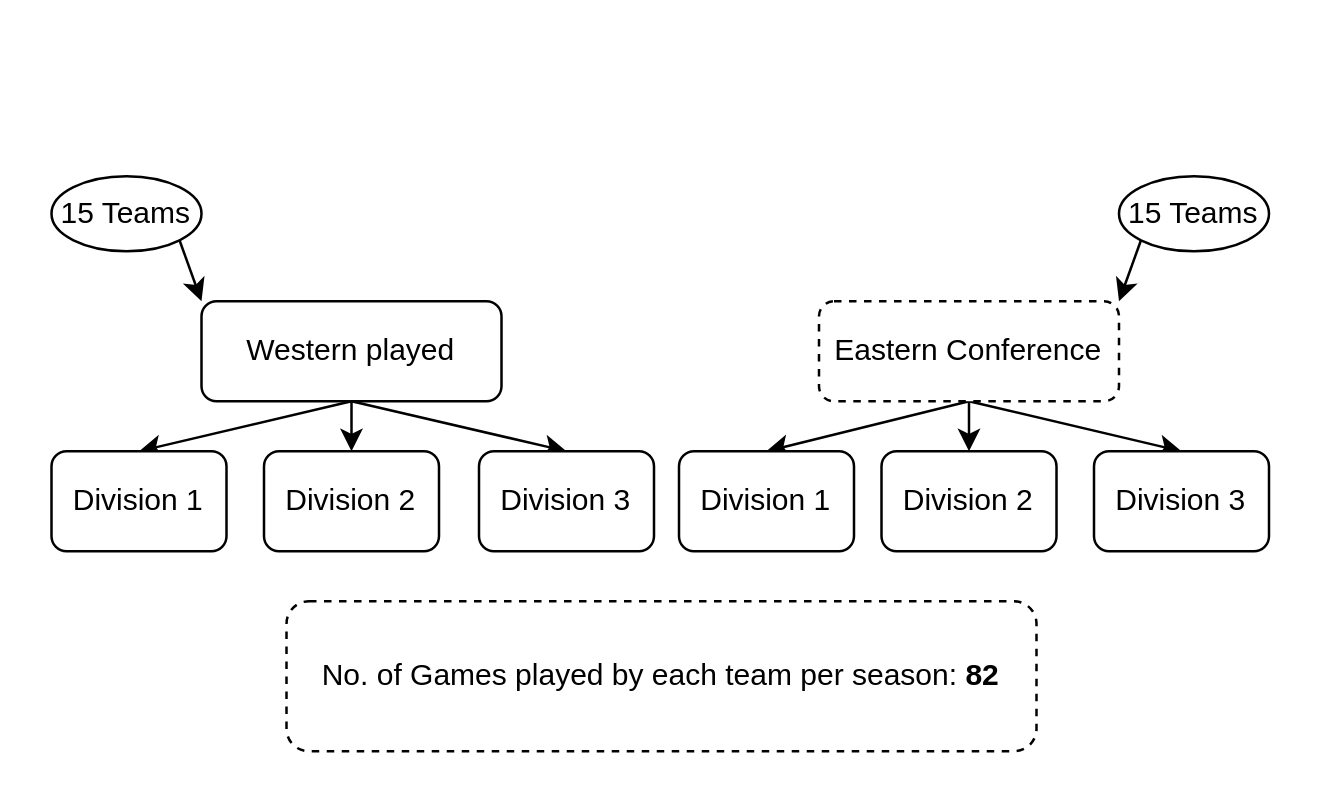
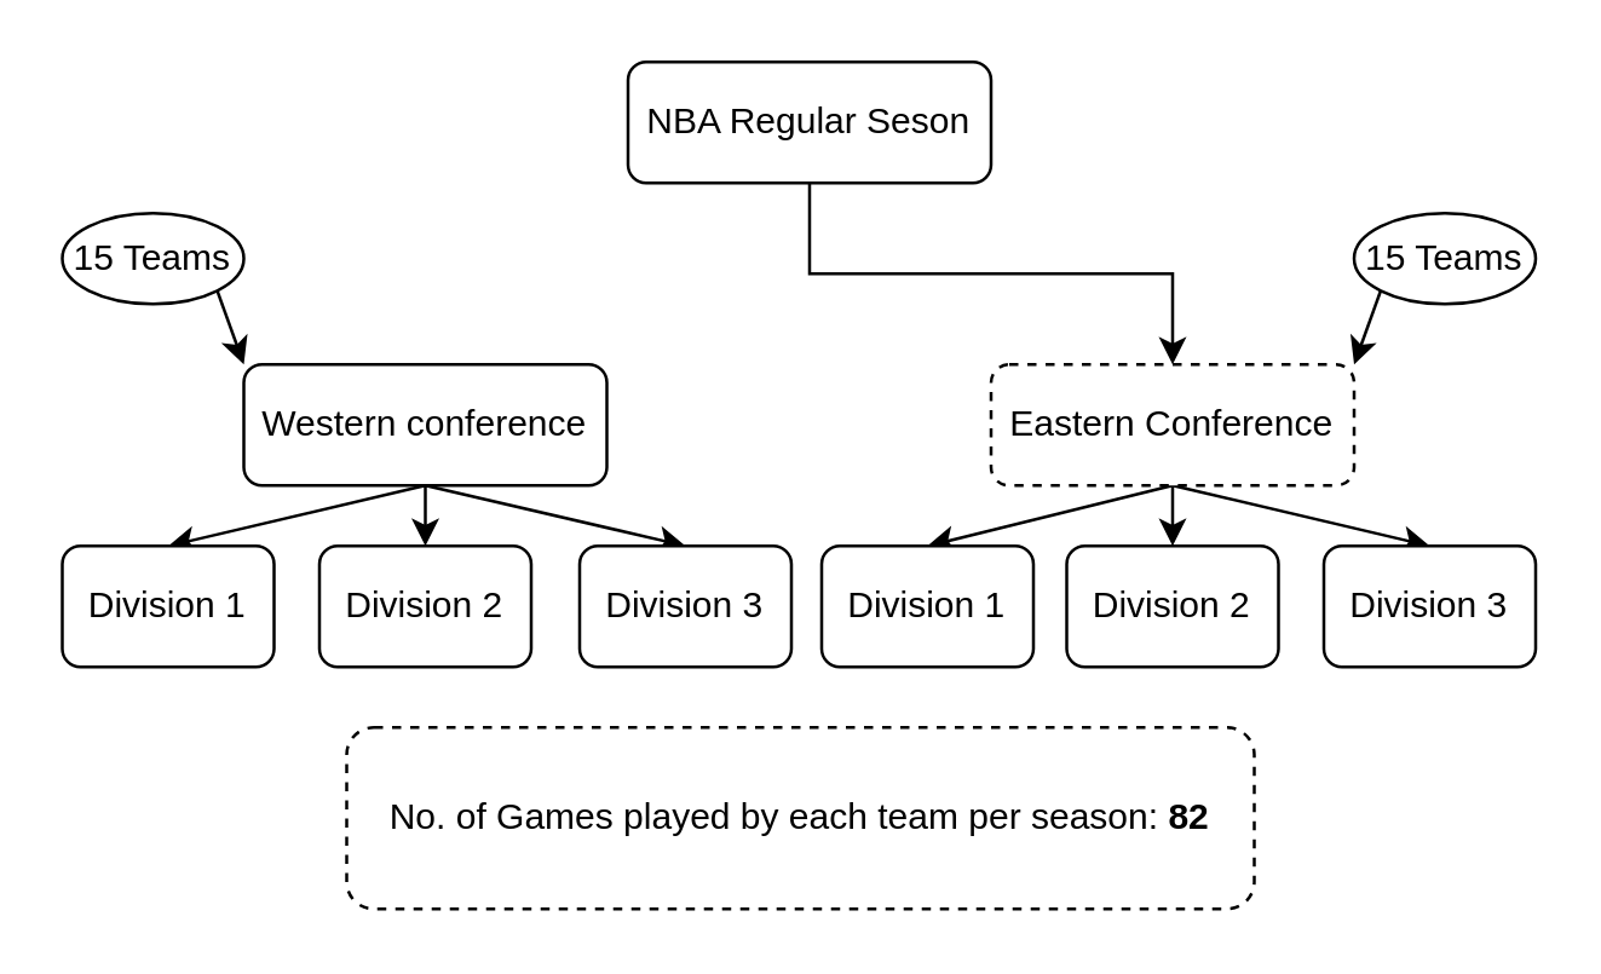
  <mxCell id="0" />
  <mxCell id="1" parent="0" />
+ <mxCell id="2" style="edgeStyle=orthogonalEdgeStyle;rounded=0;orthogonalLoop=1;jettySize=auto;html=1;exitX=0.5;exitY=1;exitDx=0;exitDy=0;" parent="1" source="3" target="11" edge="1"><mxGeometry relative="1" as="geometry"><mxPoint x="321" y="70" as="sourcePoint" /></mxGeometry></mxCell>
+ <mxCell id="3" value="NBA Regular Seson" style="rounded=1;whiteSpace=wrap;html=1;fontSize=12;glass=0;strokeWidth=1;shadow=0;" parent="1" vertex="1"><mxGeometry x="207" y="20" width="120" height="40" as="geometry" /></mxCell>
  <mxCell id="4" style="edgeStyle=none;rounded=0;orthogonalLoop=1;jettySize=auto;html=1;entryX=0.5;entryY=0;entryDx=0;entryDy=0;" parent="1" target="16" edge="1"><mxGeometry relative="1" as="geometry"><mxPoint x="140" y="160" as="sourcePoint" /></mxGeometry></mxCell>
  <mxCell id="5" style="edgeStyle=none;rounded=0;orthogonalLoop=1;jettySize=auto;html=1;exitX=0.5;exitY=1;exitDx=0;exitDy=0;entryX=0.5;entryY=0;entryDx=0;entryDy=0;" parent="1" source="7" target="17" edge="1"><mxGeometry relative="1" as="geometry" /></mxCell>
  <mxCell id="6" style="edgeStyle=none;rounded=0;orthogonalLoop=1;jettySize=auto;html=1;exitX=0.5;exitY=1;exitDx=0;exitDy=0;entryX=0.5;entryY=0;entryDx=0;entryDy=0;" parent="1" source="7" target="18" edge="1"><mxGeometry relative="1" as="geometry" /></mxCell>
- <mxCell id="7" value="Western played" style="rounded=1;whiteSpace=wrap;html=1;fontSize=12;glass=0;strokeWidth=1;shadow=0;" parent="1" vertex="1"><mxGeometry x="80" y="120" width="120" height="40" as="geometry" /></mxCell>
+ <mxCell id="7" value="Western conference" style="rounded=1;whiteSpace=wrap;html=1;fontSize=12;glass=0;strokeWidth=1;shadow=0;" parent="1" vertex="1"><mxGeometry x="80" y="120" width="120" height="40" as="geometry" /></mxCell>
  <mxCell id="8" style="edgeStyle=none;rounded=0;orthogonalLoop=1;jettySize=auto;html=1;exitX=0.5;exitY=1;exitDx=0;exitDy=0;entryX=0.5;entryY=0;entryDx=0;entryDy=0;" parent="1" source="11" target="19" edge="1"><mxGeometry relative="1" as="geometry" /></mxCell>
  <mxCell id="9" style="edgeStyle=none;rounded=0;orthogonalLoop=1;jettySize=auto;html=1;exitX=0.5;exitY=1;exitDx=0;exitDy=0;entryX=0.5;entryY=0;entryDx=0;entryDy=0;" parent="1" source="11" target="20" edge="1"><mxGeometry relative="1" as="geometry" /></mxCell>
  <mxCell id="10" style="edgeStyle=none;rounded=0;orthogonalLoop=1;jettySize=auto;html=1;exitX=0.5;exitY=1;exitDx=0;exitDy=0;entryX=0.5;entryY=0;entryDx=0;entryDy=0;" parent="1" source="11" target="21" edge="1"><mxGeometry relative="1" as="geometry" /></mxCell>
  <mxCell id="11" value="Eastern Conference" style="rounded=1;whiteSpace=wrap;html=1;fontSize=12;glass=0;strokeWidth=1;shadow=0;dashed=1;" parent="1" vertex="1"><mxGeometry x="327" y="120" width="120" height="40" as="geometry" /></mxCell>
  <mxCell id="12" style="rounded=0;orthogonalLoop=1;jettySize=auto;html=1;exitX=1;exitY=1;exitDx=0;exitDy=0;entryX=0;entryY=0;entryDx=0;entryDy=0;" parent="1" source="13" target="7" edge="1"><mxGeometry relative="1" as="geometry" /></mxCell>
  <mxCell id="13" value="15 Teams" style="ellipse;whiteSpace=wrap;html=1;" parent="1" vertex="1"><mxGeometry x="20" y="70" width="60" height="30" as="geometry" /></mxCell>
  <mxCell id="14" style="edgeStyle=none;rounded=0;orthogonalLoop=1;jettySize=auto;html=1;exitX=0;exitY=1;exitDx=0;exitDy=0;entryX=1;entryY=0;entryDx=0;entryDy=0;" parent="1" source="15" target="11" edge="1"><mxGeometry relative="1" as="geometry" /></mxCell>
  <mxCell id="15" value="15 Teams" style="ellipse;whiteSpace=wrap;html=1;" parent="1" vertex="1"><mxGeometry x="447" y="70" width="60" height="30" as="geometry" /></mxCell>
  <mxCell id="16" value="Division 1" style="rounded=1;whiteSpace=wrap;html=1;fontSize=12;glass=0;strokeWidth=1;shadow=0;" parent="1" vertex="1"><mxGeometry x="20" y="180" width="70" height="40" as="geometry" /></mxCell>
  <mxCell id="17" value="Division 2" style="rounded=1;whiteSpace=wrap;html=1;fontSize=12;glass=0;strokeWidth=1;shadow=0;" parent="1" vertex="1"><mxGeometry x="105" y="180" width="70" height="40" as="geometry" /></mxCell>
  <mxCell id="18" value="Division 3" style="rounded=1;whiteSpace=wrap;html=1;fontSize=12;glass=0;strokeWidth=1;shadow=0;" parent="1" vertex="1"><mxGeometry x="191" y="180" width="70" height="40" as="geometry" /></mxCell>
  <mxCell id="19" value="Division 1" style="rounded=1;whiteSpace=wrap;html=1;fontSize=12;glass=0;strokeWidth=1;shadow=0;" parent="1" vertex="1"><mxGeometry x="271" y="180" width="70" height="40" as="geometry" /></mxCell>
  <mxCell id="20" value="Division 2" style="rounded=1;whiteSpace=wrap;html=1;fontSize=12;glass=0;strokeWidth=1;shadow=0;" parent="1" vertex="1"><mxGeometry x="352" y="180" width="70" height="40" as="geometry" /></mxCell>
  <mxCell id="21" value="Division 3" style="rounded=1;whiteSpace=wrap;html=1;fontSize=12;glass=0;strokeWidth=1;shadow=0;" parent="1" vertex="1"><mxGeometry x="437" y="180" width="70" height="40" as="geometry" /></mxCell>
  <mxCell id="22" value="No. of Games played by each team per season: &lt;b&gt;82&lt;/b&gt;" style="rounded=1;whiteSpace=wrap;html=1;dashed=1;" vertex="1" parent="1"><mxGeometry x="114" y="240" width="300" height="60" as="geometry" /></mxCell>
